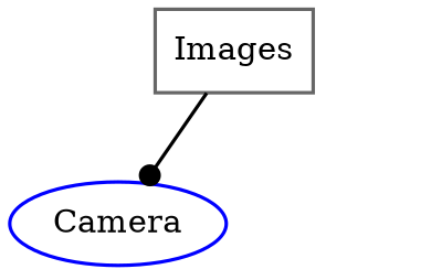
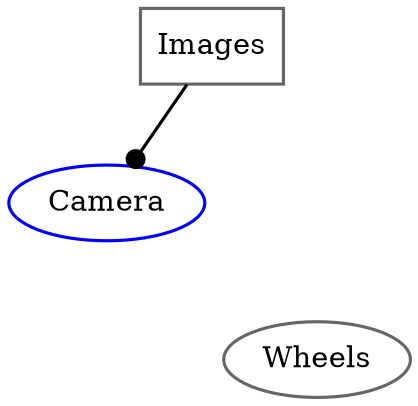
  digraph {
    node [color=gray40 fillcolor=white penwidth=1.5 shape=ellipse style=filled]
    edge [penwidth=1.5 style=invis]
    n1 [color=blue label=Camera]
    n2 [label=Images shape=box]
    n3 [fontsize=30 label="  ?  " shape=box style=invis color=""]
+   n4 [label=Wheels]
    n2 -> n1 [arrowhead=dot style=""]
    n2 -> n3
+   n3 -> n4
  }
